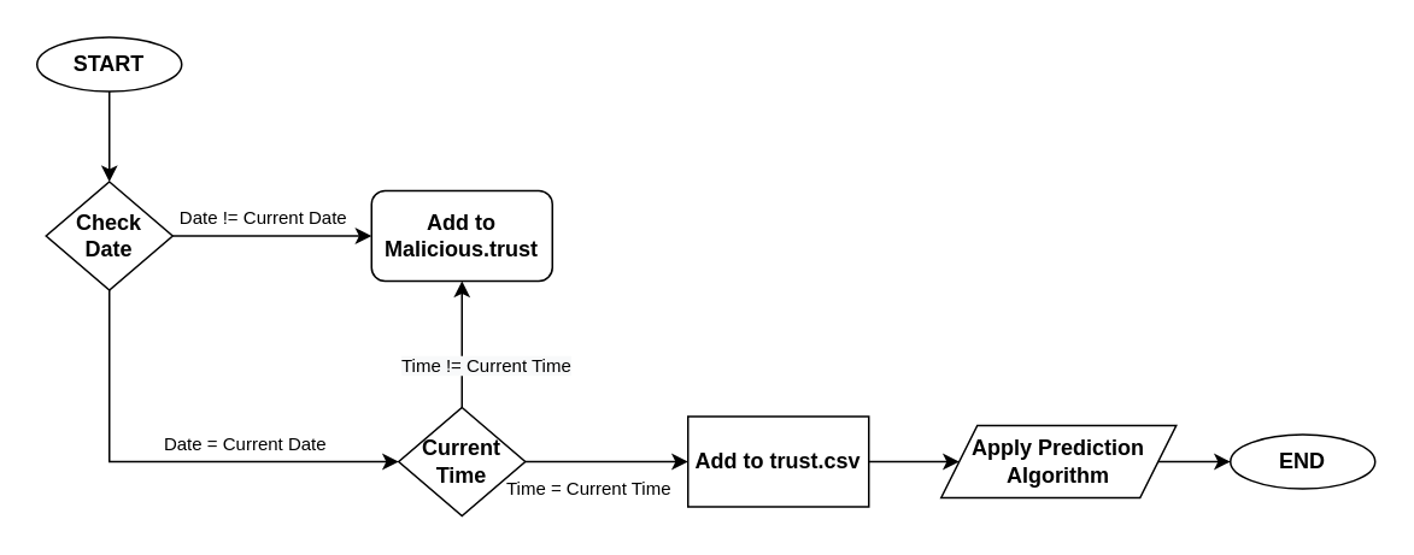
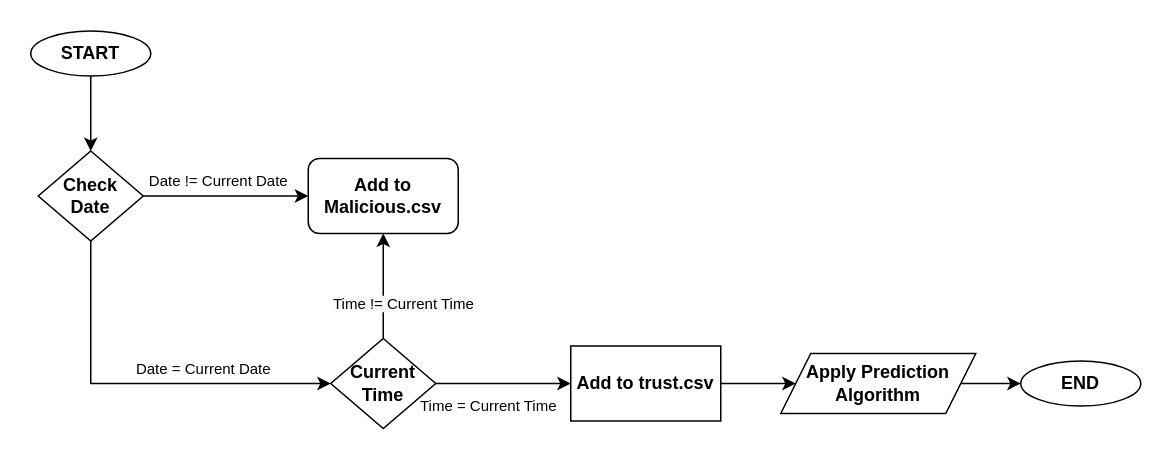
  <mxCell id="0" />
  <mxCell id="1" parent="0" />
  <mxCell id="2" style="edgeStyle=orthogonalEdgeStyle;rounded=0;orthogonalLoop=1;jettySize=auto;html=1;exitX=0.5;exitY=1;exitDx=0;exitDy=0;" edge="1" parent="1" source="3" target="7"><mxGeometry relative="1" as="geometry" /></mxCell>
  <mxCell id="3" value="&lt;b&gt;START&lt;/b&gt;" style="ellipse;whiteSpace=wrap;html=1;" vertex="1" parent="1"><mxGeometry x="20" y="20" width="80" height="30" as="geometry" /></mxCell>
  <mxCell id="4" value="&lt;b&gt;END&lt;/b&gt;" style="ellipse;whiteSpace=wrap;html=1;" vertex="1" parent="1"><mxGeometry x="680" y="240" width="80" height="30" as="geometry" /></mxCell>
  <mxCell id="5" style="edgeStyle=orthogonalEdgeStyle;rounded=0;orthogonalLoop=1;jettySize=auto;html=1;exitX=1;exitY=0.5;exitDx=0;exitDy=0;" edge="1" parent="1" source="7" target="8"><mxGeometry relative="1" as="geometry" /></mxCell>
  <mxCell id="6" style="edgeStyle=orthogonalEdgeStyle;rounded=0;orthogonalLoop=1;jettySize=auto;html=1;exitX=0.5;exitY=1;exitDx=0;exitDy=0;entryX=0;entryY=0.5;entryDx=0;entryDy=0;" edge="1" parent="1" source="7" target="13"><mxGeometry relative="1" as="geometry" /></mxCell>
  <mxCell id="7" value="&lt;b&gt;Check &lt;br&gt;Date&lt;/b&gt;" style="rhombus;whiteSpace=wrap;html=1;" vertex="1" parent="1"><mxGeometry x="25" y="100" width="70" height="60" as="geometry" /></mxCell>
- <mxCell id="8" value="&lt;b&gt;Add to Malicious.trust&lt;/b&gt;" style="rounded=1;whiteSpace=wrap;html=1;" vertex="1" parent="1"><mxGeometry x="205" y="105" width="100" height="50" as="geometry" /></mxCell>
+ <mxCell id="8" value="&lt;b&gt;Add to Malicious.csv&lt;/b&gt;" style="rounded=1;whiteSpace=wrap;html=1;" vertex="1" parent="1"><mxGeometry x="205" y="105" width="100" height="50" as="geometry" /></mxCell>
  <mxCell id="9" style="edgeStyle=orthogonalEdgeStyle;rounded=0;orthogonalLoop=1;jettySize=auto;html=1;exitX=1;exitY=0.5;exitDx=0;exitDy=0;entryX=0;entryY=0.5;entryDx=0;entryDy=0;fontSize=12;" edge="1" parent="1" source="10" target="19"><mxGeometry relative="1" as="geometry" /></mxCell>
  <mxCell id="10" value="&lt;b&gt;Add to trust.csv&lt;/b&gt;" style="whiteSpace=wrap;html=1;rounded=0;" vertex="1" parent="1"><mxGeometry x="380" y="230" width="100" height="50" as="geometry" /></mxCell>
  <mxCell id="11" style="edgeStyle=orthogonalEdgeStyle;rounded=0;orthogonalLoop=1;jettySize=auto;html=1;exitX=0.5;exitY=0;exitDx=0;exitDy=0;entryX=0.5;entryY=1;entryDx=0;entryDy=0;fontSize=10;" edge="1" parent="1" source="13" target="8"><mxGeometry relative="1" as="geometry" /></mxCell>
  <mxCell id="12" style="edgeStyle=orthogonalEdgeStyle;rounded=0;orthogonalLoop=1;jettySize=auto;html=1;exitX=1;exitY=0.5;exitDx=0;exitDy=0;entryX=0;entryY=0.5;entryDx=0;entryDy=0;fontSize=10;" edge="1" parent="1" source="13" target="10"><mxGeometry relative="1" as="geometry" /></mxCell>
  <mxCell id="13" value="&lt;b&gt;Current &lt;br&gt;Time&lt;/b&gt;" style="rhombus;whiteSpace=wrap;html=1;" vertex="1" parent="1"><mxGeometry x="220" y="225" width="70" height="60" as="geometry" /></mxCell>
  <mxCell id="14" value="&lt;font style=&quot;font-size: 10px&quot;&gt;Date != Current Date&lt;/font&gt;" style="text;html=1;align=center;verticalAlign=middle;resizable=0;points=[];autosize=1;strokeColor=none;fillColor=none;" vertex="1" parent="1"><mxGeometry x="90" y="110" width="110" height="20" as="geometry" /></mxCell>
  <mxCell id="15" value="Date = Current Date" style="text;html=1;align=center;verticalAlign=middle;resizable=0;points=[];autosize=1;strokeColor=none;fillColor=none;fontSize=10;" vertex="1" parent="1"><mxGeometry x="80" y="235" width="110" height="20" as="geometry" /></mxCell>
  <mxCell id="16" value="Time = Current Time" style="text;html=1;align=center;verticalAlign=middle;resizable=0;points=[];autosize=1;strokeColor=none;fillColor=none;fontSize=10;" vertex="1" parent="1"><mxGeometry x="270" y="260" width="110" height="20" as="geometry" /></mxCell>
  <mxCell id="17" value="&lt;span style=&quot;color: rgb(0 , 0 , 0) ; font-family: &amp;#34;helvetica&amp;#34; ; font-size: 10px ; font-style: normal ; font-weight: 400 ; letter-spacing: normal ; text-align: center ; text-indent: 0px ; text-transform: none ; word-spacing: 0px ; background-color: rgb(248 , 249 , 250) ; display: inline ; float: none&quot;&gt;Time != Current Time&lt;/span&gt;" style="text;whiteSpace=wrap;html=1;fontSize=10;" vertex="1" parent="1"><mxGeometry x="220" y="190" width="100" height="20" as="geometry" /></mxCell>
  <mxCell id="18" style="edgeStyle=orthogonalEdgeStyle;rounded=0;orthogonalLoop=1;jettySize=auto;html=1;exitX=1;exitY=0.5;exitDx=0;exitDy=0;entryX=0;entryY=0.5;entryDx=0;entryDy=0;fontSize=12;" edge="1" parent="1" source="19" target="4"><mxGeometry relative="1" as="geometry" /></mxCell>
  <mxCell id="19" value="&lt;b&gt;&lt;font style=&quot;font-size: 12px&quot;&gt;Apply Prediction Algorithm&lt;/font&gt;&lt;/b&gt;" style="shape=parallelogram;perimeter=parallelogramPerimeter;whiteSpace=wrap;html=1;fixedSize=1;fontSize=10;" vertex="1" parent="1"><mxGeometry x="520" y="235" width="130" height="40" as="geometry" /></mxCell>
